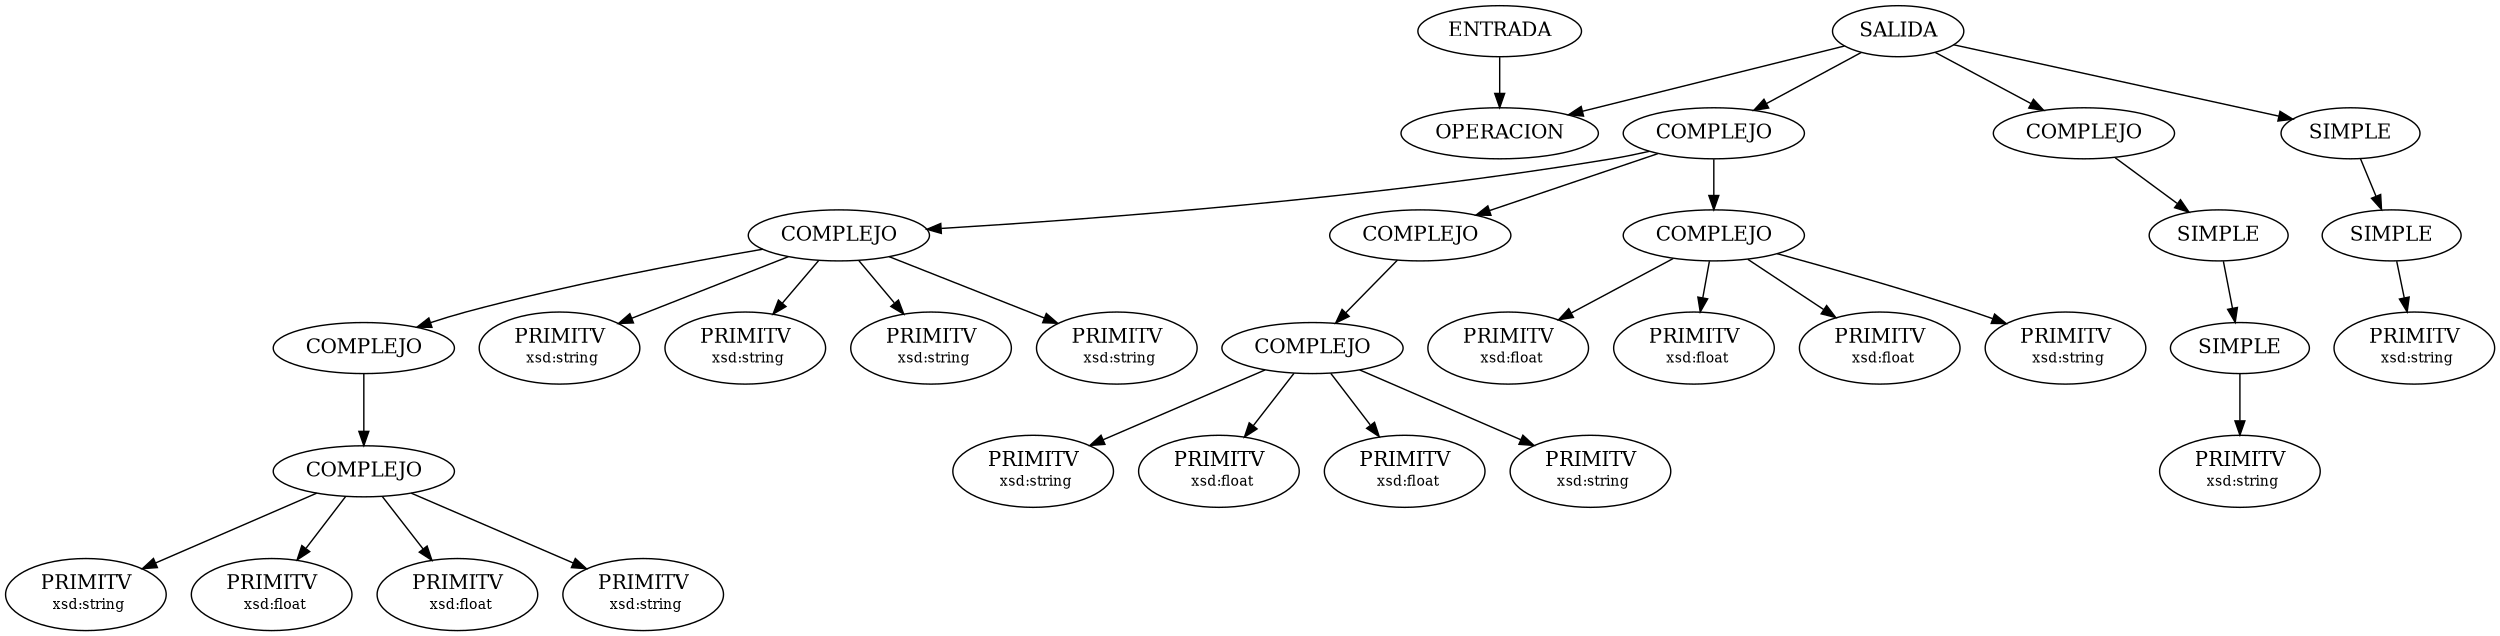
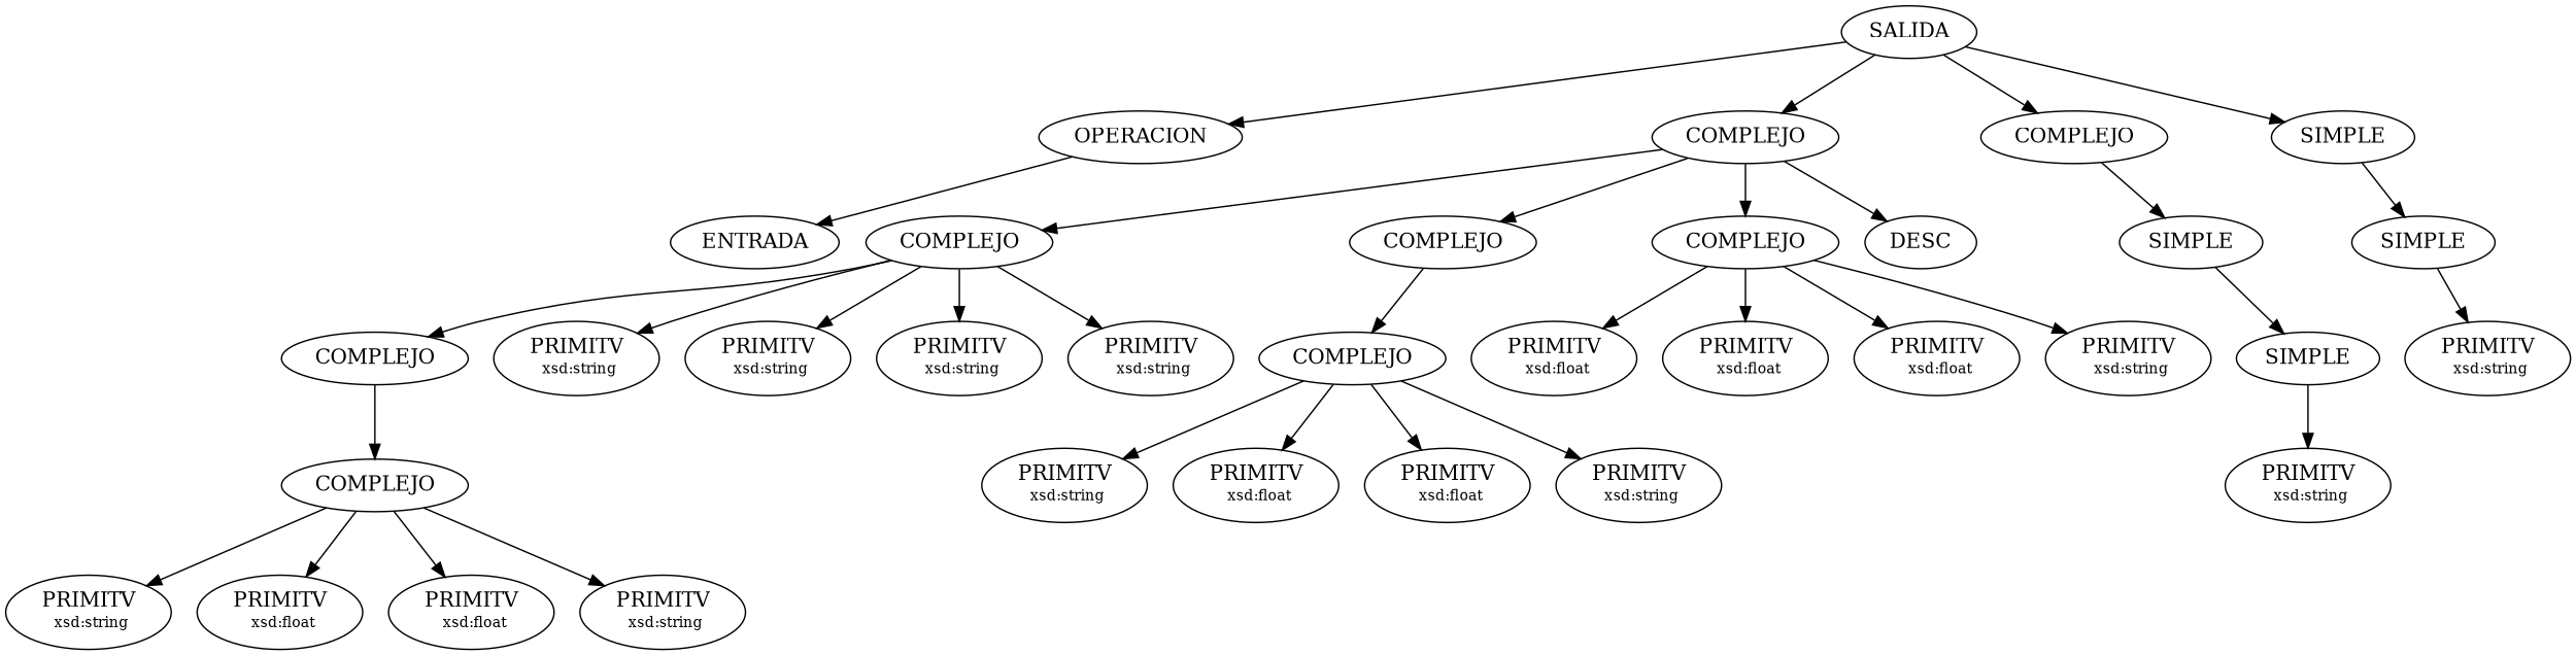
  digraph {
    n1 [label=OPERACION]
    n2 [label=<ENTRADA>]
    n3 [label=SALIDA]
    n4 [label=COMPLEJO]
    n5 [label=COMPLEJO]
    n6 [label=SIMPLE]
    n7 [label=COMPLEJO]
    n8 [label=COMPLEJO]
    n9 [label=COMPLEJO]
+   n10 [label=<DESC>]
    n11 [label=SIMPLE]
    n12 [label=SIMPLE]
    n13 [label=COMPLEJO]
    n14 [label=<PRIMITV<BR/> <FONT POINT-SIZE="10">xsd:string</FONT>>]
    n15 [label=<PRIMITV<BR/> <FONT POINT-SIZE="10">xsd:string</FONT>>]
    n16 [label=<PRIMITV<BR/> <FONT POINT-SIZE="10">xsd:string</FONT>>]
    n17 [label=<PRIMITV<BR/> <FONT POINT-SIZE="10">xsd:string</FONT>>]
    n18 [label=COMPLEJO]
    n19 [label=<PRIMITV<BR/> <FONT POINT-SIZE="10">xsd:float</FONT>>]
    n20 [label=<PRIMITV<BR/> <FONT POINT-SIZE="10">xsd:float</FONT>>]
    n21 [label=<PRIMITV<BR/> <FONT POINT-SIZE="10">xsd:float</FONT>>]
    n22 [label=<PRIMITV<BR/> <FONT POINT-SIZE="10">xsd:string</FONT>>]
    n23 [label=COMPLEJO]
    n24 [label=<PRIMITV<BR/> <FONT POINT-SIZE="10">xsd:string</FONT>>]
    n25 [label=<PRIMITV<BR/> <FONT POINT-SIZE="10">xsd:float</FONT>>]
    n26 [label=<PRIMITV<BR/> <FONT POINT-SIZE="10">xsd:float</FONT>>]
    n27 [label=<PRIMITV<BR/> <FONT POINT-SIZE="10">xsd:string</FONT>>]
    n28 [label=<PRIMITV<BR/> <FONT POINT-SIZE="10">xsd:string</FONT>>]
    n29 [label=<PRIMITV<BR/> <FONT POINT-SIZE="10">xsd:float</FONT>>]
    n30 [label=<PRIMITV<BR/> <FONT POINT-SIZE="10">xsd:float</FONT>>]
    n31 [label=<PRIMITV<BR/> <FONT POINT-SIZE="10">xsd:string</FONT>>]
    n32 [label=SIMPLE]
    n33 [label=<PRIMITV<BR/> <FONT POINT-SIZE="10">xsd:string</FONT>>]
    n34 [label=<PRIMITV<BR/> <FONT POINT-SIZE="10">xsd:string</FONT>>]
-   n2 -> n1
+   n1 -> n2
    n3 -> n1
    n3 -> n4
    n3 -> n5
    n3 -> n6
    n4 -> n7
    n4 -> n8
    n4 -> n9
+   n4 -> n10
    n5 -> n11
    n6 -> n12
    n7 -> n13
    n7 -> n14
    n7 -> n15
    n7 -> n16
    n7 -> n17
    n8 -> n18
    n9 -> n19
    n9 -> n20
    n9 -> n21
    n9 -> n22
    n11 -> n32
    n12 -> n34
    n13 -> n23
    n18 -> n28
    n18 -> n29
    n18 -> n30
    n18 -> n31
    n23 -> n24
    n23 -> n25
    n23 -> n26
    n23 -> n27
    n32 -> n33
  }
